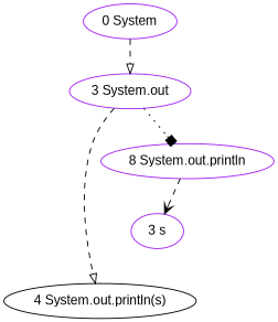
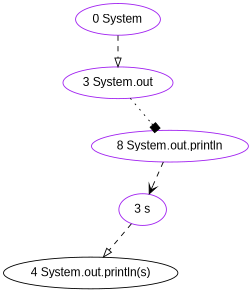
  digraph {
    fontname="Liberation Sans"
    node [color=purple fontname="Liberation Sans"]
    edge [arrowhead=onormal fontname="Liberation Sans" style=dashed]
    "4 System.out.println(s)" [color=black]
    "3 s"
    n3 [label="3 System.out"]
    n4 [label="8 System.out.println"]
    "0 System"
-   n3 -> "4 System.out.println(s)"
+   "3 s" -> "4 System.out.println(s)"
    n3 -> n4 [arrowhead=box style=dotted]
    n4 -> "3 s" [arrowhead=vee]
    "0 System" -> n3
  }
